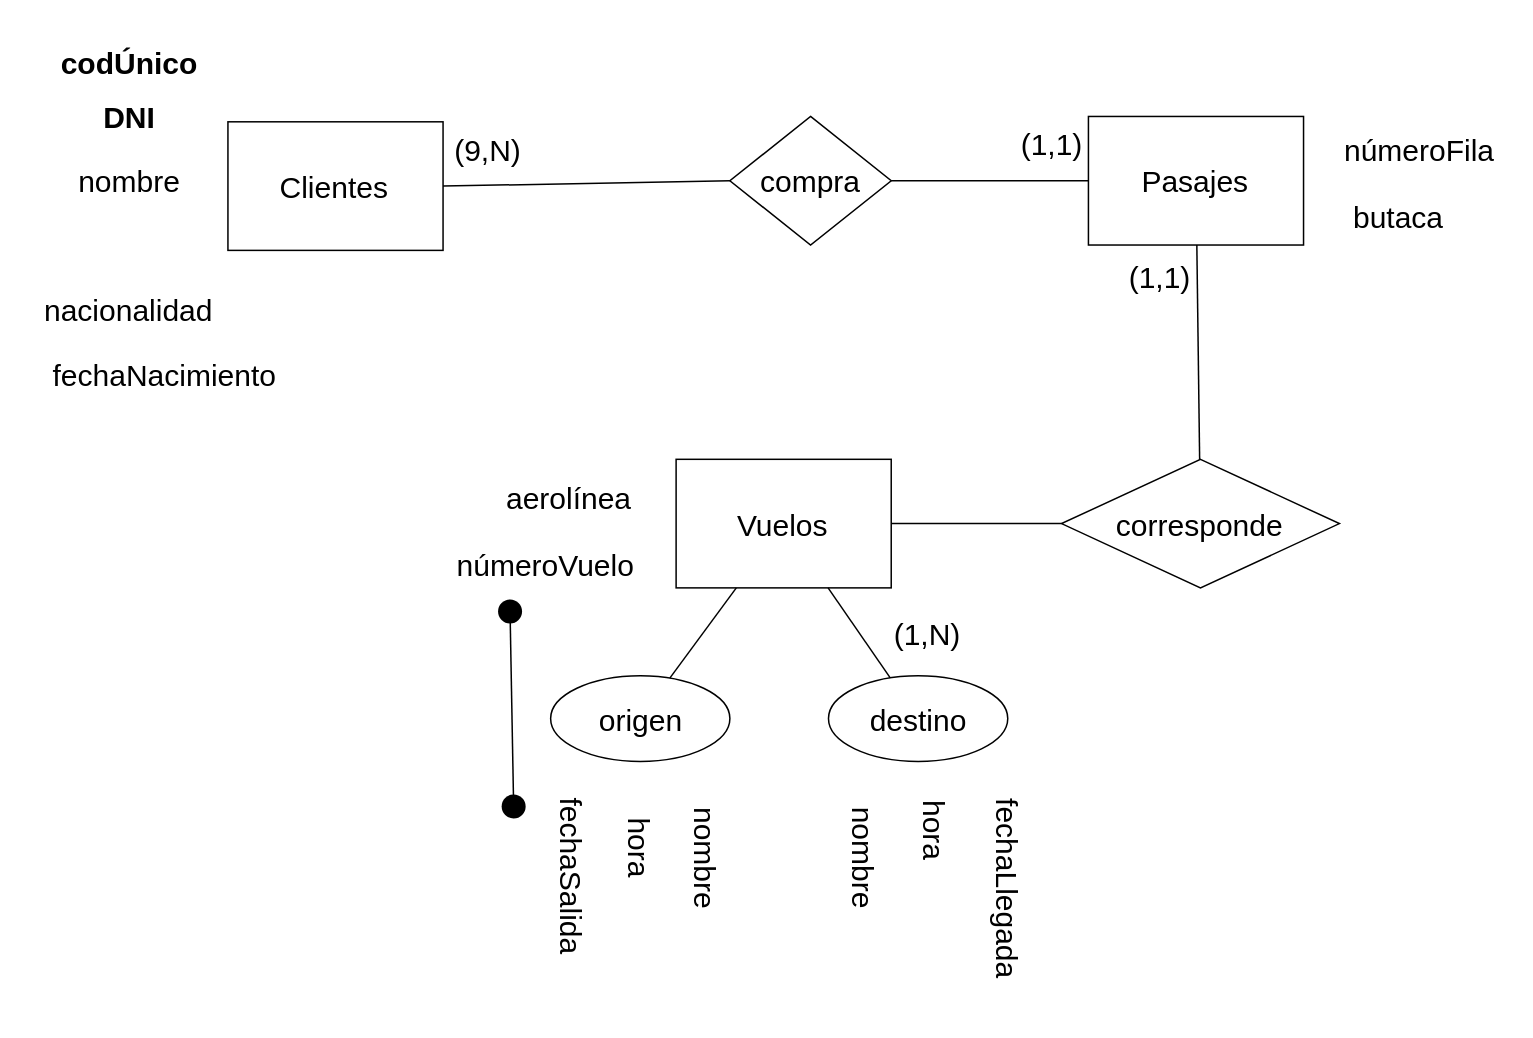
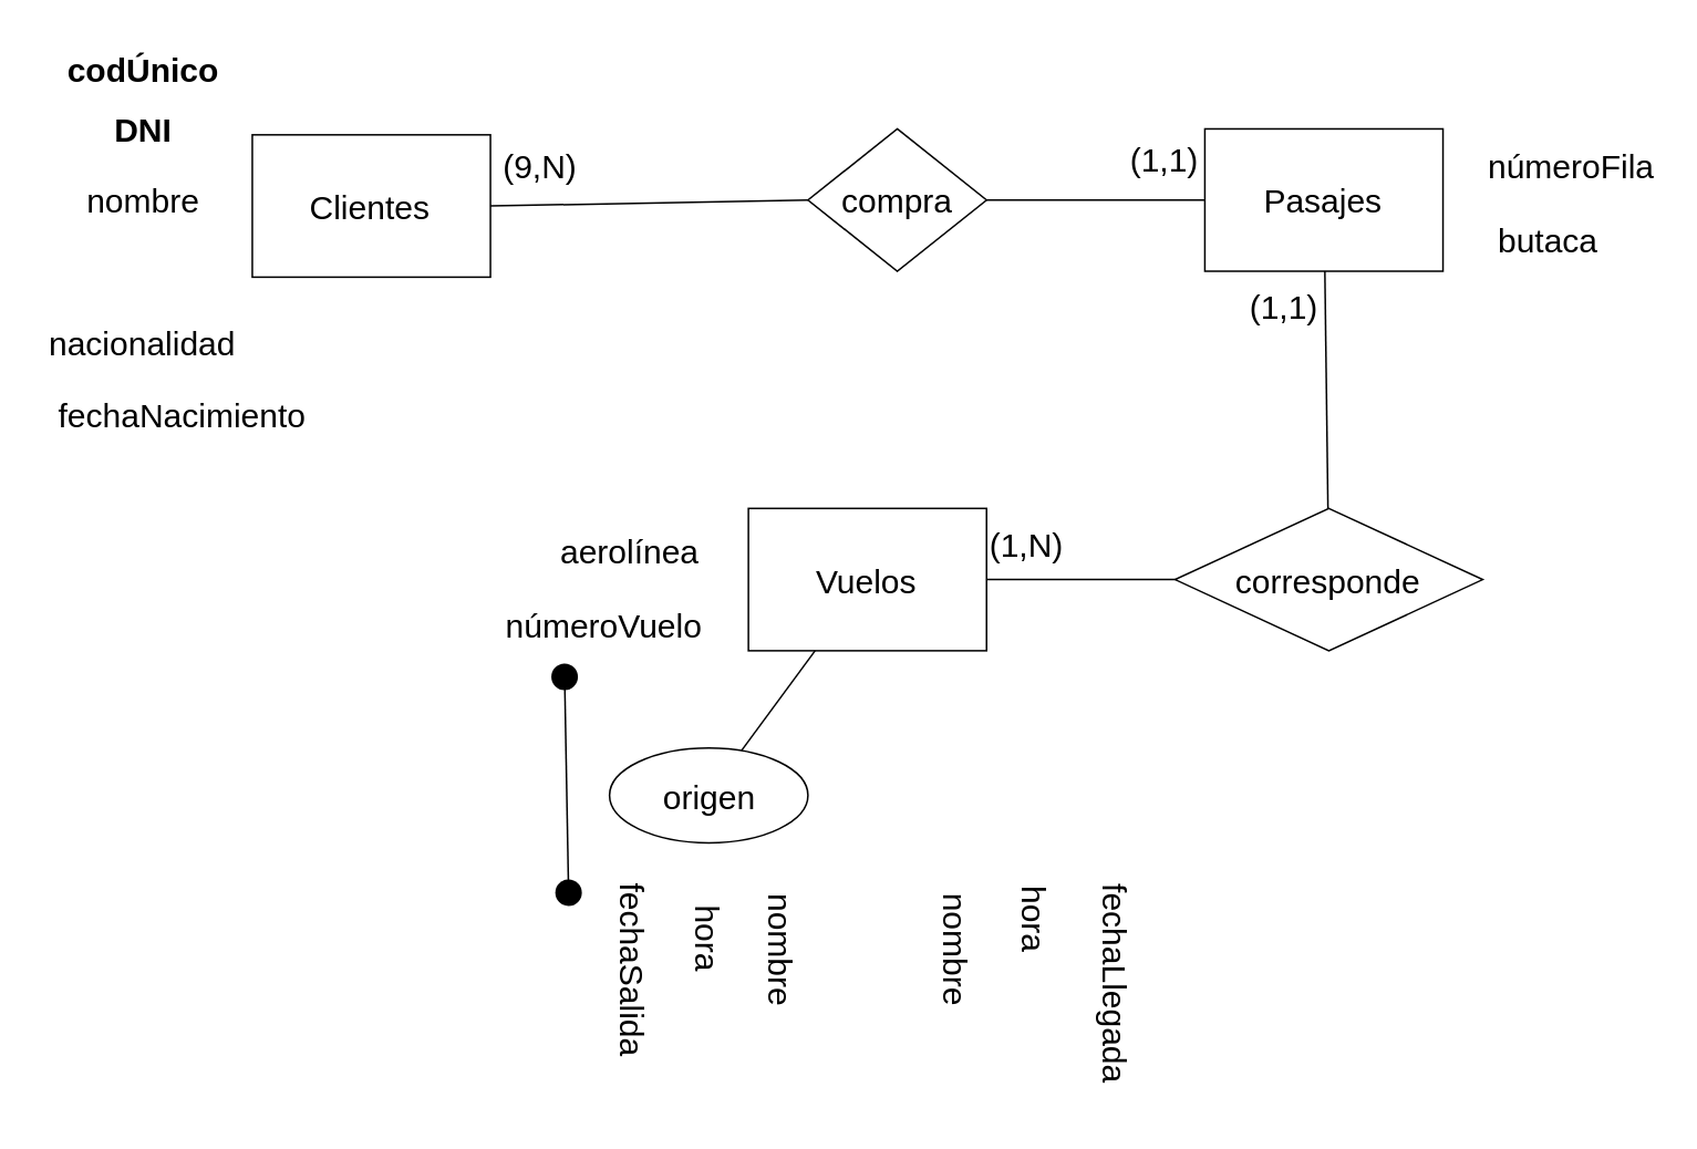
  <mxCell id="0" />
  <mxCell id="1" parent="0" />
  <mxCell id="2" value="" style="group;fontSize=20;" vertex="1" connectable="0" parent="1"><mxGeometry x="20" y="20" width="980" height="650" as="geometry" /></mxCell>
  <mxCell id="3" value="&lt;font style=&quot;font-size: 20px;&quot;&gt;Clientes&lt;/font&gt;" style="whiteSpace=wrap;html=1;align=center;fontSize=20;" vertex="1" parent="2"><mxGeometry x="131.463" y="60.714" width="143.415" height="85.714" as="geometry" /></mxCell>
  <mxCell id="4" value="&lt;font style=&quot;font-size: 20px;&quot;&gt;Pasajes&lt;/font&gt;" style="whiteSpace=wrap;html=1;align=center;fontSize=20;" vertex="1" parent="2"><mxGeometry x="705.122" y="57.143" width="143.415" height="85.714" as="geometry" /></mxCell>
  <mxCell id="5" value="&lt;font style=&quot;font-size: 20px;&quot;&gt;Vuelos&lt;/font&gt;" style="whiteSpace=wrap;html=1;align=center;fontSize=20;" vertex="1" parent="2"><mxGeometry x="430.244" y="285.714" width="143.415" height="85.714" as="geometry" /></mxCell>
  <mxCell id="6" value="&lt;b style=&quot;font-size: 20px;&quot;&gt;codÚnico&lt;/b&gt;" style="text;html=1;strokeColor=none;fillColor=none;align=center;verticalAlign=middle;whiteSpace=wrap;rounded=0;fontSize=20;" vertex="1" parent="2"><mxGeometry x="11.951" width="107.561" height="42.857" as="geometry" /></mxCell>
  <mxCell id="7" value="&lt;b style=&quot;font-size: 20px;&quot;&gt;DNI&lt;/b&gt;" style="text;html=1;strokeColor=none;fillColor=none;align=center;verticalAlign=middle;whiteSpace=wrap;rounded=0;fontSize=20;" vertex="1" parent="2"><mxGeometry x="11.951" y="35.714" width="107.561" height="42.857" as="geometry" /></mxCell>
  <mxCell id="8" value="nombre" style="text;html=1;strokeColor=none;fillColor=none;align=center;verticalAlign=middle;whiteSpace=wrap;rounded=0;fontSize=20;" vertex="1" parent="2"><mxGeometry x="11.951" y="78.571" width="107.561" height="42.857" as="geometry" /></mxCell>
  <mxCell id="9" value="nombre" style="text;html=1;strokeColor=none;fillColor=none;align=center;verticalAlign=middle;whiteSpace=wrap;rounded=0;fontSize=20;rotation=90;" vertex="1" parent="2"><mxGeometry x="396.78" y="530" width="107.561" height="42.857" as="geometry" /></mxCell>
  <mxCell id="10" value="fechaSalida" style="text;html=1;strokeColor=none;fillColor=none;align=center;verticalAlign=middle;whiteSpace=wrap;rounded=0;fontSize=20;rotation=90;" vertex="1" parent="2"><mxGeometry x="289.22" y="542.857" width="143.415" height="42.857" as="geometry" /></mxCell>
  <mxCell id="11" value="hora" style="text;html=1;strokeColor=none;fillColor=none;align=center;verticalAlign=middle;whiteSpace=wrap;rounded=0;fontSize=20;rotation=90;" vertex="1" parent="2"><mxGeometry x="352.561" y="522.857" width="107.561" height="42.857" as="geometry" /></mxCell>
  <mxCell id="12" value="&lt;font style=&quot;font-size: 20px;&quot;&gt;origen&lt;/font&gt;" style="ellipse;whiteSpace=wrap;html=1;align=center;fontSize=20;" vertex="1" parent="2"><mxGeometry x="346.585" y="430" width="119.512" height="57.143" as="geometry" /></mxCell>
- <mxCell id="13" value="&lt;font style=&quot;font-size: 20px;&quot;&gt;destino&lt;/font&gt;" style="ellipse;whiteSpace=wrap;html=1;align=center;fontSize=20;" vertex="1" parent="2"><mxGeometry x="531.829" y="430" width="119.512" height="57.143" as="geometry" /></mxCell>
  <mxCell id="14" value="nombre" style="text;html=1;strokeColor=none;fillColor=none;align=center;verticalAlign=middle;whiteSpace=wrap;rounded=0;fontSize=20;rotation=90;" vertex="1" parent="2"><mxGeometry x="501.951" y="530" width="107.561" height="42.857" as="geometry" /></mxCell>
  <mxCell id="15" value="fechaLlegada" style="text;html=1;strokeColor=none;fillColor=none;align=center;verticalAlign=middle;whiteSpace=wrap;rounded=0;fontSize=20;rotation=90;" vertex="1" parent="2"><mxGeometry x="597.561" y="550" width="107.561" height="42.857" as="geometry" /></mxCell>
  <mxCell id="16" value="hora" style="text;html=1;strokeColor=none;fillColor=none;align=center;verticalAlign=middle;whiteSpace=wrap;rounded=0;fontSize=20;rotation=90;" vertex="1" parent="2"><mxGeometry x="549.756" y="511.429" width="107.561" height="42.857" as="geometry" /></mxCell>
  <mxCell id="17" value="aerolínea" style="text;html=1;strokeColor=none;fillColor=none;align=center;verticalAlign=middle;whiteSpace=wrap;rounded=0;fontSize=20;rotation=0;" vertex="1" parent="2"><mxGeometry x="304.756" y="290" width="107.561" height="42.857" as="geometry" /></mxCell>
  <mxCell id="18" value="númeroVuelo" style="text;html=1;strokeColor=none;fillColor=none;align=center;verticalAlign=middle;whiteSpace=wrap;rounded=0;fontSize=20;rotation=0;" vertex="1" parent="2"><mxGeometry x="272.488" y="334.286" width="143.415" height="42.857" as="geometry" /></mxCell>
  <mxCell id="19" value="" style="shape=waypoint;sketch=0;fillStyle=solid;size=16;pointerEvents=1;points=[];fillColor=none;resizable=0;rotatable=0;perimeter=centerPerimeter;snapToPoint=1;fontSize=20;fontStyle=0;spacing=2;perimeterSpacing=0;" vertex="1" parent="2"><mxGeometry x="311.927" y="507.143" width="20" height="20" as="geometry" /></mxCell>
  <mxCell id="20" value="" style="shape=waypoint;sketch=0;fillStyle=solid;size=16;pointerEvents=1;points=[];fillColor=none;resizable=0;rotatable=0;perimeter=centerPerimeter;snapToPoint=1;fontSize=20;fontStyle=0;spacing=2;perimeterSpacing=0;" vertex="1" parent="2"><mxGeometry x="309.537" y="377.143" width="20" height="20" as="geometry" /></mxCell>
  <mxCell id="21" value="númeroFila" style="text;html=1;strokeColor=none;fillColor=none;align=center;verticalAlign=middle;whiteSpace=wrap;rounded=0;fontSize=20;" vertex="1" parent="2"><mxGeometry x="872.439" y="57.143" width="107.561" height="42.857" as="geometry" /></mxCell>
  <mxCell id="22" value="butaca" style="text;html=1;strokeColor=none;fillColor=none;align=center;verticalAlign=middle;whiteSpace=wrap;rounded=0;fontSize=20;" vertex="1" parent="2"><mxGeometry x="858.098" y="102.857" width="107.561" height="42.857" as="geometry" /></mxCell>
  <mxCell id="23" value="&lt;font style=&quot;font-size: 20px;&quot;&gt;corresponde&lt;/font&gt;" style="shape=rhombus;perimeter=rhombusPerimeter;whiteSpace=wrap;html=1;align=center;fontSize=20;" vertex="1" parent="2"><mxGeometry x="687.195" y="285.714" width="185.244" height="85.714" as="geometry" /></mxCell>
  <mxCell id="24" value="" style="endArrow=none;html=1;rounded=0;fontSize=20;" edge="1" parent="2" source="4" target="23"><mxGeometry relative="1" as="geometry"><mxPoint x="501.951" y="457.143" as="sourcePoint" /><mxPoint x="693.171" y="457.143" as="targetPoint" /></mxGeometry></mxCell>
  <mxCell id="25" value="" style="endArrow=none;html=1;rounded=0;fontSize=20;" edge="1" parent="2" source="23" target="5"><mxGeometry relative="1" as="geometry"><mxPoint x="846.146" y="365.714" as="sourcePoint" /><mxPoint x="848.537" y="508.571" as="targetPoint" /></mxGeometry></mxCell>
  <mxCell id="26" value="&lt;font style=&quot;font-size: 20px;&quot;&gt;compra&lt;/font&gt;" style="shape=rhombus;perimeter=rhombusPerimeter;whiteSpace=wrap;html=1;align=center;fontSize=20;" vertex="1" parent="2"><mxGeometry x="466.098" y="57.143" width="107.561" height="85.714" as="geometry" /></mxCell>
  <mxCell id="27" value="" style="endArrow=none;html=1;rounded=0;exitX=1;exitY=0.5;exitDx=0;exitDy=0;entryX=0;entryY=0.5;entryDx=0;entryDy=0;fontSize=20;" edge="1" parent="2" source="3" target="26"><mxGeometry relative="1" as="geometry"><mxPoint x="860.488" y="157.143" as="sourcePoint" /><mxPoint x="862.878" y="300" as="targetPoint" /></mxGeometry></mxCell>
  <mxCell id="28" value="" style="endArrow=none;html=1;rounded=0;exitX=1;exitY=0.5;exitDx=0;exitDy=0;entryX=0;entryY=0.5;entryDx=0;entryDy=0;fontSize=20;" edge="1" parent="2" source="26" target="4"><mxGeometry relative="1" as="geometry"><mxPoint x="286.829" y="118.571" as="sourcePoint" /><mxPoint x="478.049" y="114.286" as="targetPoint" /></mxGeometry></mxCell>
- <mxCell id="29" value="" style="endArrow=none;html=1;rounded=0;fontSize=20;" edge="1" parent="2" source="5" target="13"><mxGeometry relative="1" as="geometry"><mxPoint x="537.805" y="50" as="sourcePoint" /><mxPoint x="740.976" y="50" as="targetPoint" /></mxGeometry></mxCell>
  <mxCell id="30" value="" style="endArrow=none;html=1;rounded=0;fontSize=20;" edge="1" parent="2" source="5" target="12"><mxGeometry relative="1" as="geometry"><mxPoint x="884.39" y="474.286" as="sourcePoint" /><mxPoint x="936.976" y="450" as="targetPoint" /></mxGeometry></mxCell>
  <mxCell id="31" value="(9,N)" style="text;html=1;strokeColor=none;fillColor=none;align=center;verticalAlign=middle;whiteSpace=wrap;rounded=0;fontSize=20;" vertex="1" parent="2"><mxGeometry x="280.854" y="57.143" width="47.805" height="42.857" as="geometry" /></mxCell>
  <mxCell id="32" value="(1,1)" style="text;html=1;strokeColor=none;fillColor=none;align=center;verticalAlign=middle;whiteSpace=wrap;rounded=0;fontSize=20;" vertex="1" parent="2"><mxGeometry x="657.317" y="53.571" width="47.805" height="42.857" as="geometry" /></mxCell>
  <mxCell id="33" value="nacionalidad" style="text;html=1;strokeColor=none;fillColor=none;align=center;verticalAlign=middle;whiteSpace=wrap;rounded=0;fontSize=20;" vertex="1" parent="2"><mxGeometry y="164.286" width="131.463" height="42.857" as="geometry" /></mxCell>
  <mxCell id="34" value="fechaNacimiento" style="text;html=1;strokeColor=none;fillColor=none;align=center;verticalAlign=middle;whiteSpace=wrap;rounded=0;fontSize=20;" vertex="1" parent="2"><mxGeometry y="207.143" width="179.268" height="42.857" as="geometry" /></mxCell>
  <mxCell id="35" value="" style="endArrow=none;html=1;rounded=0;fontSize=20;entryX=0.108;entryY=0.462;entryDx=0;entryDy=0;entryPerimeter=0;" edge="1" parent="2" source="20" target="19"><mxGeometry relative="1" as="geometry"><mxPoint x="482.829" y="385.714" as="sourcePoint" /><mxPoint x="438.61" y="445.714" as="targetPoint" /></mxGeometry></mxCell>
  <mxCell id="36" value="(1,1)" style="text;html=1;strokeColor=none;fillColor=none;align=center;verticalAlign=middle;whiteSpace=wrap;rounded=0;fontSize=20;" vertex="1" parent="2"><mxGeometry x="729.024" y="142.143" width="47.805" height="42.857" as="geometry" /></mxCell>
- <mxCell id="37" value="(1,N)" style="text;html=1;strokeColor=none;fillColor=none;align=center;verticalAlign=middle;whiteSpace=wrap;rounded=0;fontSize=20;" vertex="1" parent="2"><mxGeometry x="573.659" y="380.714" width="47.805" height="42.857" as="geometry" /></mxCell>
+ <mxCell id="37" value="(1,N)" style="text;html=1;strokeColor=none;fillColor=none;align=center;verticalAlign=middle;whiteSpace=wrap;rounded=0;fontSize=20;" vertex="1" parent="2"><mxGeometry x="573.659" y="285.714" width="47.805" height="42.857" as="geometry" /></mxCell>
